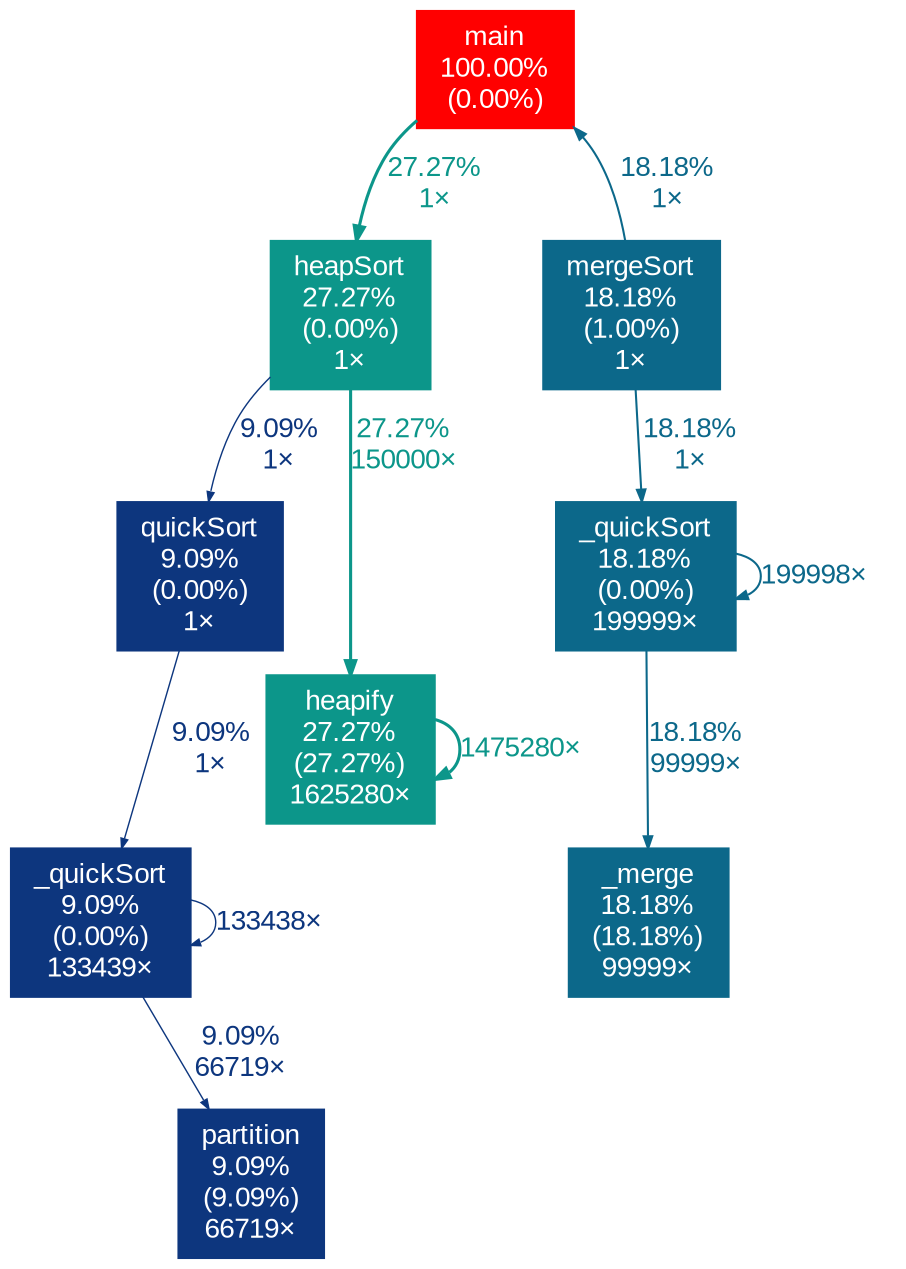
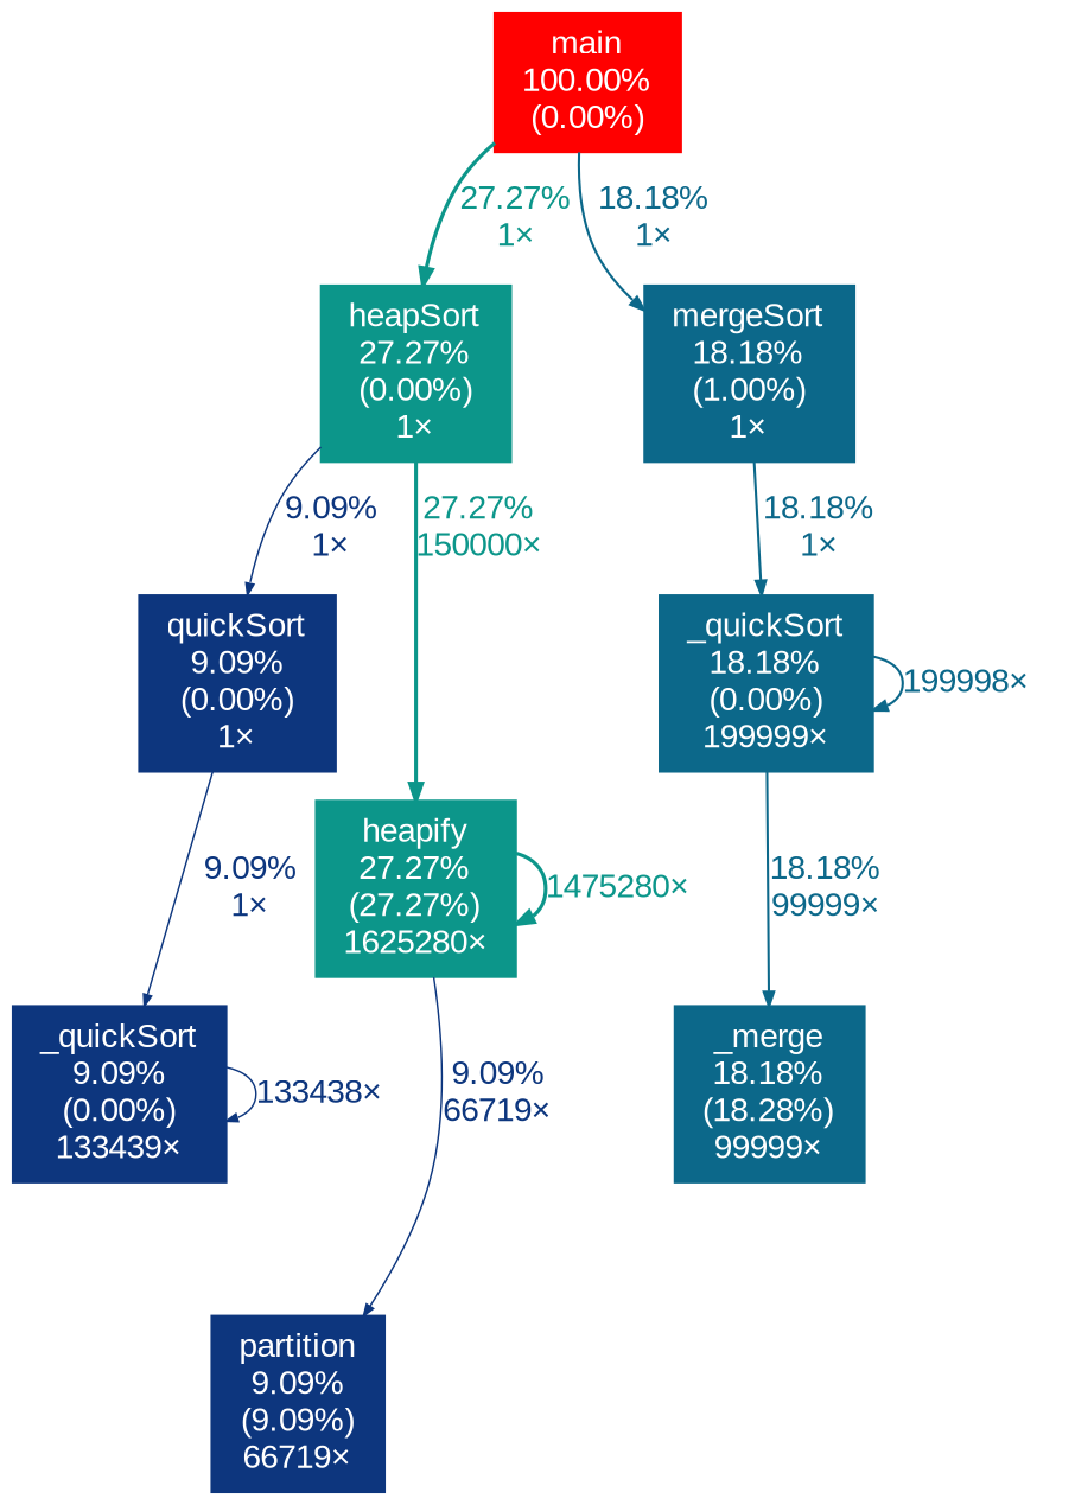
  digraph {
    fontname=Arial
    nodesep=0.125
    ranksep=0.25
    node [color="#0c688a" fontcolor="#ffffff" fontname=Arial fontsize=10.00 shape=box style=filled]
    edge [arrowsize=0.43 color="#0c688a" fontcolor="#0c688a" fontname=Arial fontsize=10.00 labeldistance=0.73 penwidth=0.73]
    n1 [color="#ff0000" height=0 label="main\n100.00%\n(0.00%)" width=0]
    n2 [color="#0c968a" height=0 label="heapSort\n27.27%\n(0.00%)\n1×" width=0]
    n3 [height=0 label="mergeSort\n18.18%\n(1.00%)\n1×" width=0]
    n4 [color="#0d367e" height=0 label="quickSort\n9.09%\n(0.00%)\n1×" width=0]
    n5 [color="#0c968a" height=0 label="heapify\n27.27%\n(27.27%)\n1625280×" width=0]
    n6 [height=0 label="_quickSort\n18.18%\n(0.00%)\n199999×" width=0]
    n7 [color="#0d367e" height=0 label="_quickSort\n9.09%\n(0.00%)\n133439×" width=0]
-   n8 [height=0 label="_merge\n18.18%\n(18.18%)\n99999×" width=0]
+   n8 [height=0 label="_merge\n18.18%\n(18.28%)\n99999×" width=0]
    n9 [color="#0d367e" height=0 label="partition\n9.09%\n(9.09%)\n66719×" width=0]
    n1 -> n2 [arrowsize=0.52 color="#0c968a" fontcolor="#0c968a" label="27.27%\n1×" labeldistance=1.09 penwidth=1.09]
-   n3 -> n1 [label="18.18%\n1×"]
+   n1 -> n3 [label="18.18%\n1×"]
    n2 -> n4 [arrowsize=0.35 color="#0d367e" fontcolor="#0d367e" label="9.09%\n1×" labeldistance=0.50 penwidth=0.50]
    n2 -> n5 [arrowsize=0.52 color="#0c968a" fontcolor="#0c968a" label="27.27%\n150000×" labeldistance=1.09 penwidth=1.09]
    n3 -> n6 [label="18.18%\n1×"]
    n4 -> n7 [arrowsize=0.35 color="#0d367e" fontcolor="#0d367e" label="9.09%\n1×" labeldistance=0.50 penwidth=0.50]
    n5 -> n5 [arrowsize=0.52 color="#0c968a" fontcolor="#0c968a" label="1475280×" labeldistance=1.09 penwidth=1.09]
    n6 -> n6 [label="199998×"]
    n6 -> n8 [label="18.18%\n99999×"]
    n7 -> n7 [arrowsize=0.35 color="#0d367e" fontcolor="#0d367e" label="133438×" labeldistance=0.50 penwidth=0.50]
-   n7 -> n9 [arrowsize=0.35 color="#0d367e" fontcolor="#0d367e" label="9.09%\n66719×" labeldistance=0.50 penwidth=0.50]
+   n5 -> n9 [arrowsize=0.35 color="#0d367e" fontcolor="#0d367e" label="9.09%\n66719×" labeldistance=0.50 penwidth=0.50]
  }
